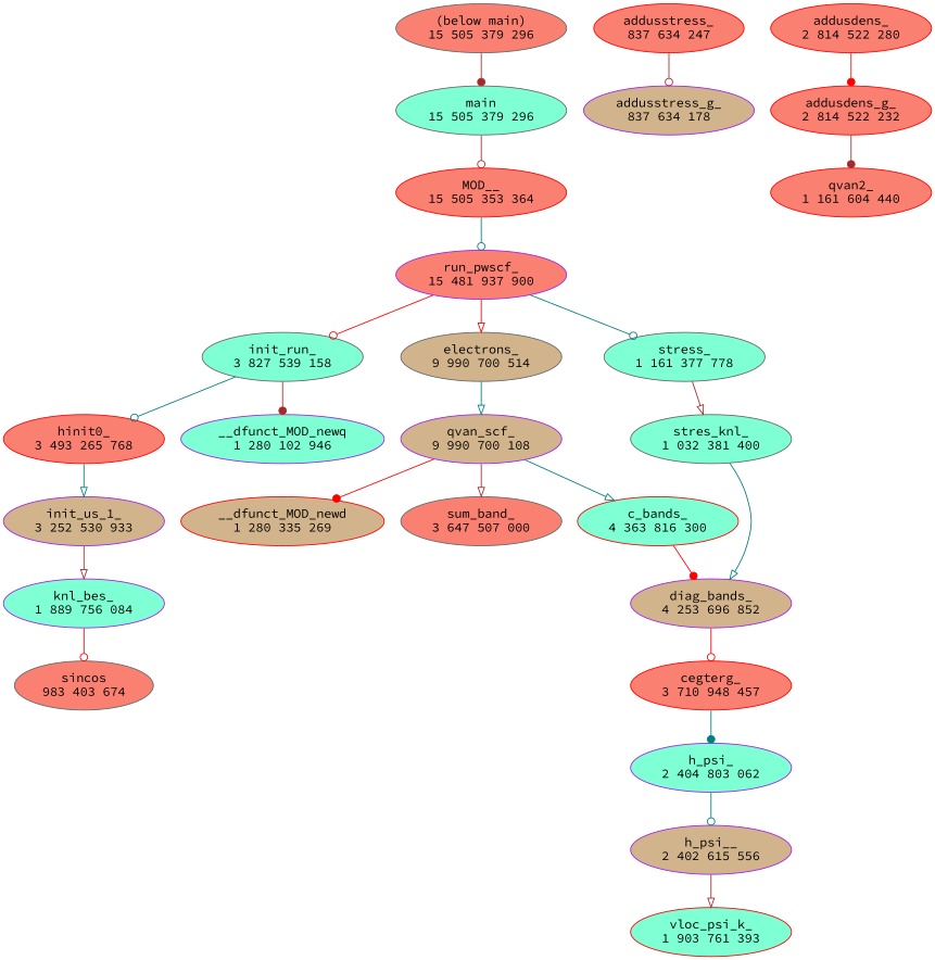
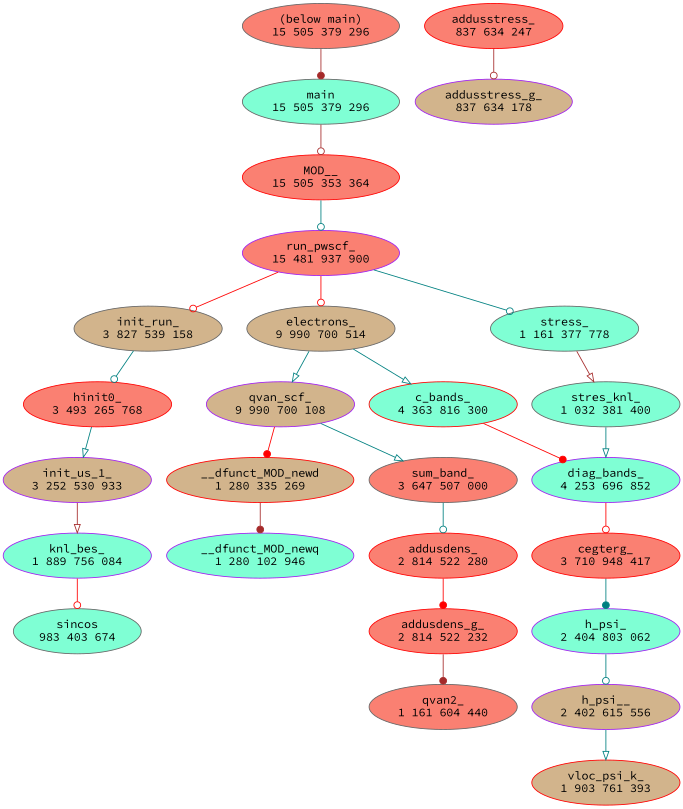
  digraph {
    fontname="Source Code Pro"
    rankdir=TB
    node [color=red fillcolor=salmon fontname="Source Code Pro" style=filled]
    edge [arrowhead=odot color=teal fontname="Source Code Pro" weight=3]
-   n1 [color=gray40 label="sincos\n983 403 674"]
-   n2 [color=purple fillcolor=tan label="diag_bands_\n4 253 696 852"]
-   n3 [label="cegterg_\n3 710 948 457"]
+   n1 [color=gray40 fillcolor=aquamarine label="sincos\n983 403 674"]
+   n2 [color=purple fillcolor=aquamarine label="diag_bands_\n4 253 696 852"]
+   n3 [label="cegterg_\n3 710 948 417"]
    n4 [color=purple fillcolor=aquamarine label="h_psi_\n2 404 803 062"]
    n5 [color=gray40 fillcolor=aquamarine label="stres_knl_\n1 032 381 400"]
    n6 [label="addusstress_\n837 634 247"]
    n7 [color=purple fillcolor=tan label="addusstress_g_\n837 634 178"]
-   n8 [label="qvan2_\n1 161 604 440"]
+   n8 [color=gray40 label="qvan2_\n1 161 604 440"]
    n9 [color=purple fillcolor=aquamarine label="knl_bes_\n1 889 756 084"]
    n10 [color=purple fillcolor=tan label="init_us_1_\n3 252 530 933"]
    n11 [label="addusdens_\n2 814 522 280"]
    n12 [label="addusdens_g_\n2 814 522 232"]
    n13 [color=purple fillcolor=tan label="h_psi__\n2 402 615 556"]
-   n14 [fillcolor=aquamarine label="vloc_psi_k_\n1 903 761 393"]
-   n15 [color=gray40 fillcolor=aquamarine label="init_run_\n3 827 539 158"]
+   n14 [fillcolor=tan label="vloc_psi_k_\n1 903 761 393"]
+   n15 [color=gray40 fillcolor=tan label="init_run_\n3 827 539 158"]
    n16 [label="hinit0_\n3 493 265 768"]
    n17 [fillcolor=tan label="__dfunct_MOD_newd\n1 280 335 269"]
    n18 [color=purple fillcolor=aquamarine label="__dfunct_MOD_newq\n1 280 102 946"]
    n19 [color=purple fillcolor=tan label="qvan_scf_\n9 990 700 108"]
    n20 [color=gray40 label="sum_band_\n3 647 507 000"]
    n21 [fillcolor=aquamarine label="c_bands_\n4 363 816 300"]
    n22 [color=gray40 fillcolor=tan label="electrons_\n9 990 700 514"]
    n23 [color=purple label="run_pwscf_\n15 481 937 900"]
    n24 [color=gray40 fillcolor=aquamarine label="stress_\n1 161 377 778"]
    n25 [color=gray40 fillcolor=aquamarine label="main\n15 505 379 296"]
    n26 [label="MOD__\n15 505 353 364"]
    n27 [color=gray40 label="(below main)\n15 505 379 296"]
    n2 -> n3 [color=red]
    n3 -> n4 [arrowhead=dot]
    n4 -> n13
    n5 -> n2 [arrowhead=onormal]
    n6 -> n7 [color=brown]
    n9 -> n1 [color=red]
    n10 -> n9 [arrowhead=onormal color=brown]
    n11 -> n12 [arrowhead=dot color=red]
    n12 -> n8 [arrowhead=dot color=brown]
-   n13 -> n14 [arrowhead=onormal color=brown]
+   n13 -> n14 [arrowhead=onormal]
    n15 -> n16
    n16 -> n10 [arrowhead=onormal]
-   n15 -> n18 [arrowhead=dot color=brown]
+   n17 -> n18 [arrowhead=dot color=brown]
    n19 -> n17 [arrowhead=dot color=red]
-   n19 -> n20 [arrowhead=onormal color=brown]
-   n19 -> n21 [arrowhead=onormal]
+   n19 -> n20 [arrowhead=onormal]
+   n22 -> n21 [arrowhead=onormal]
+   n20 -> n11
    n21 -> n2 [arrowhead=dot color=red]
    n22 -> n19 [arrowhead=onormal]
    n23 -> n15 [color=red]
-   n23 -> n22 [arrowhead=onormal color=red]
+   n23 -> n22 [color=red]
    n23 -> n24
    n24 -> n5 [arrowhead=onormal color=brown]
    n25 -> n26 [color=brown]
    n26 -> n23
    n27 -> n25 [arrowhead=dot color=brown]
  }
